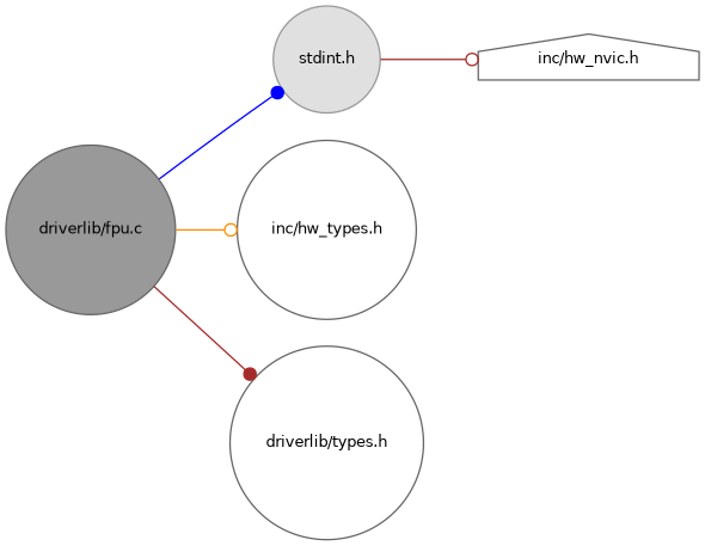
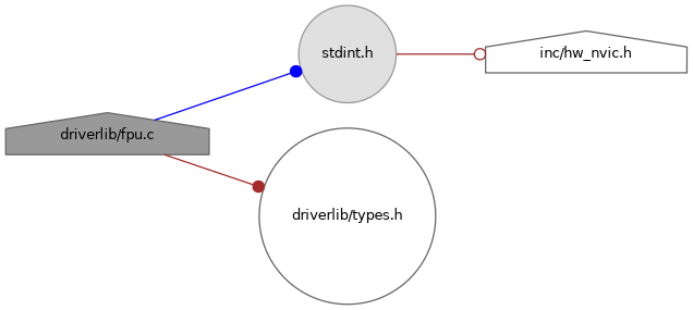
  digraph {
    rankdir=LR
    node [color=grey40 fillcolor=white fontname=Helvetica fontsize=10 shape=circle style=filled]
    edge [arrowhead=dot color=brown fontname=Helvetica fontsize=10 labelfontname=Helvetica labelfontsize=10 style=solid]
-   n1 [color=gray40 fillcolor=grey60 fontcolor=black height=0.2 label="driverlib/fpu.c" width=0.4]
+   n1 [color=gray40 fillcolor=grey60 fontcolor=black height=0.2 label="driverlib/fpu.c" shape=house width=0.4]
    n2 [color=grey60 fillcolor="#E0E0E0" height=0.2 label="stdint.h" width=0.4]
-   n3 [height=0.2 label="inc/hw_types.h" width=0.4]
    n4 [height=0.2 label="driverlib/types.h" width=0.4]
    n5 [height=0.2 label="inc/hw_nvic.h" shape=house width=0.4]
    n1 -> n2 [color=blue]
-   n1 -> n3 [arrowhead=odot color=darkorange]
    n1 -> n4
    n2 -> n5 [arrowhead=odot]
  }
